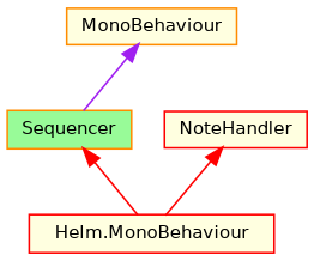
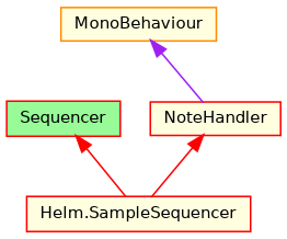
  digraph {
    node [color=red fillcolor=lightyellow fontname=Helvetica fontsize=10 shape=record style=filled]
    edge [color=red dir=back fontname=Helvetica fontsize=10 labelfontname=Helvetica labelfontsize=10 style=solid]
-   n1 [fontcolor=black height=0.2 label="Helm.MonoBehaviour" width=0.4]
-   n2 [color=darkorange fillcolor=palegreen height=0.2 label=Sequencer width=0.4]
+   n1 [fontcolor=black height=0.2 label="Helm.SampleSequencer" width=0.4]
+   n2 [fillcolor=palegreen height=0.2 label=Sequencer width=0.4]
    n3 [color=darkorange height=0.2 label=MonoBehaviour width=0.4]
    n4 [height=0.2 label=NoteHandler width=0.4]
    n2 -> n1
-   n3 -> n2 [color=purple]
+   n3 -> n4 [color=purple]
    n4 -> n1
  }
